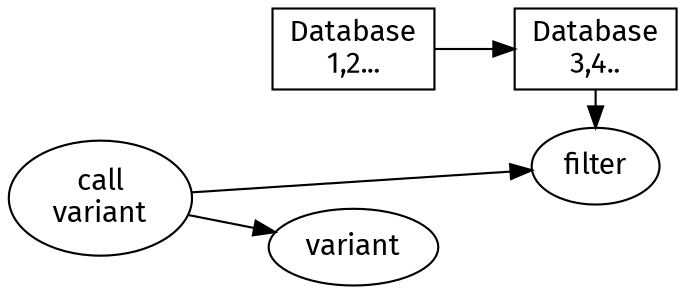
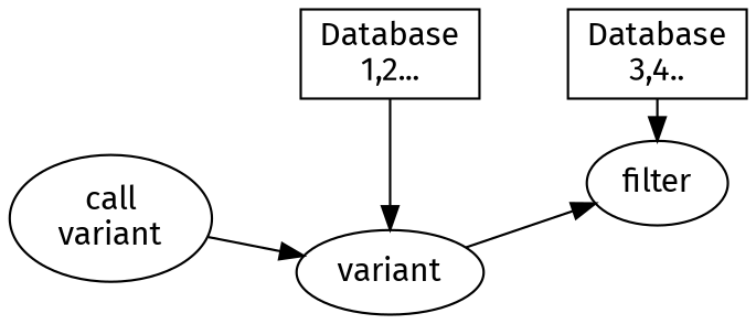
  digraph {
    fontname="Fira Sans"
    rankdir=LR
    node [fontname="Fira Sans"]
    edge [fontname="Fira Sans"]
    n1 [label=variant]
    n2 [label="Database\n1,2..." shape=rect]
    filter
    n4 [label="Database\n3,4.." shape=rect]
    "call\nvariant"
    subgraph sub_1 {
      rank=same
      n1
      n2
    }
    subgraph sub_2 {
      rank=same
      filter
      n4
    }
-   "call\nvariant" -> filter
-   n2 -> n4
+   n1 -> filter
+   n2 -> n1
    n4 -> filter
    "call\nvariant" -> n1
  }
